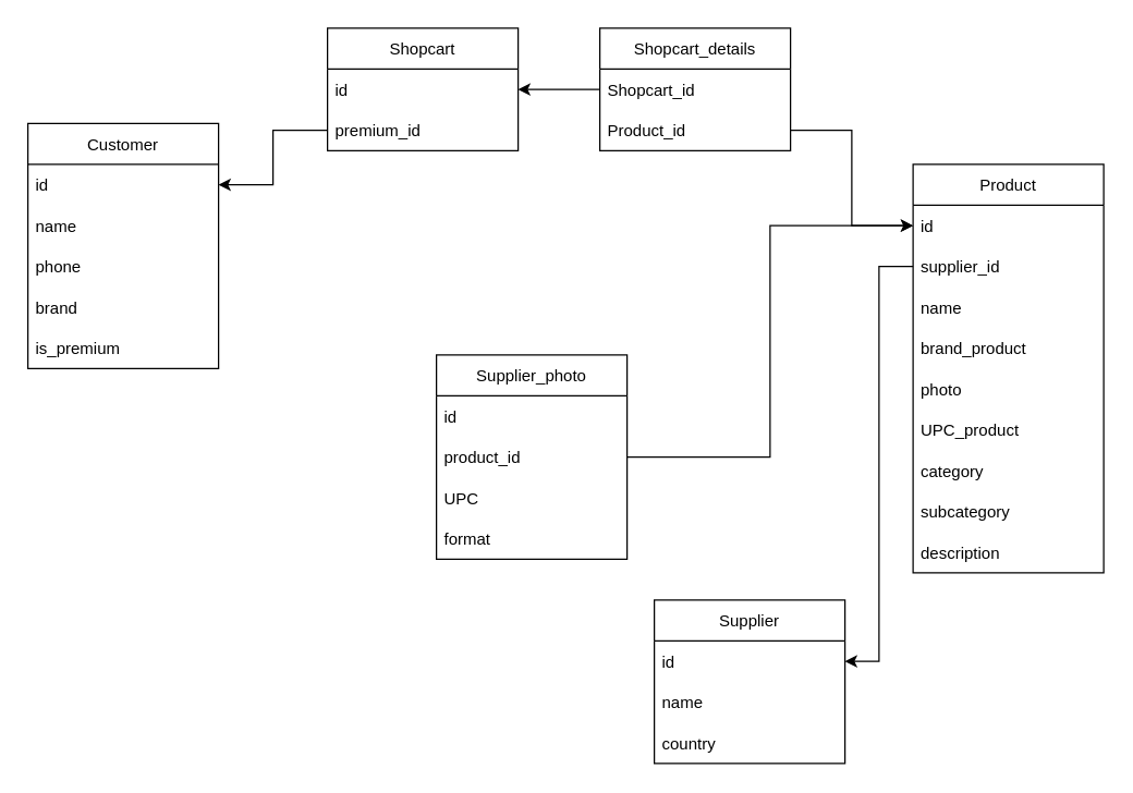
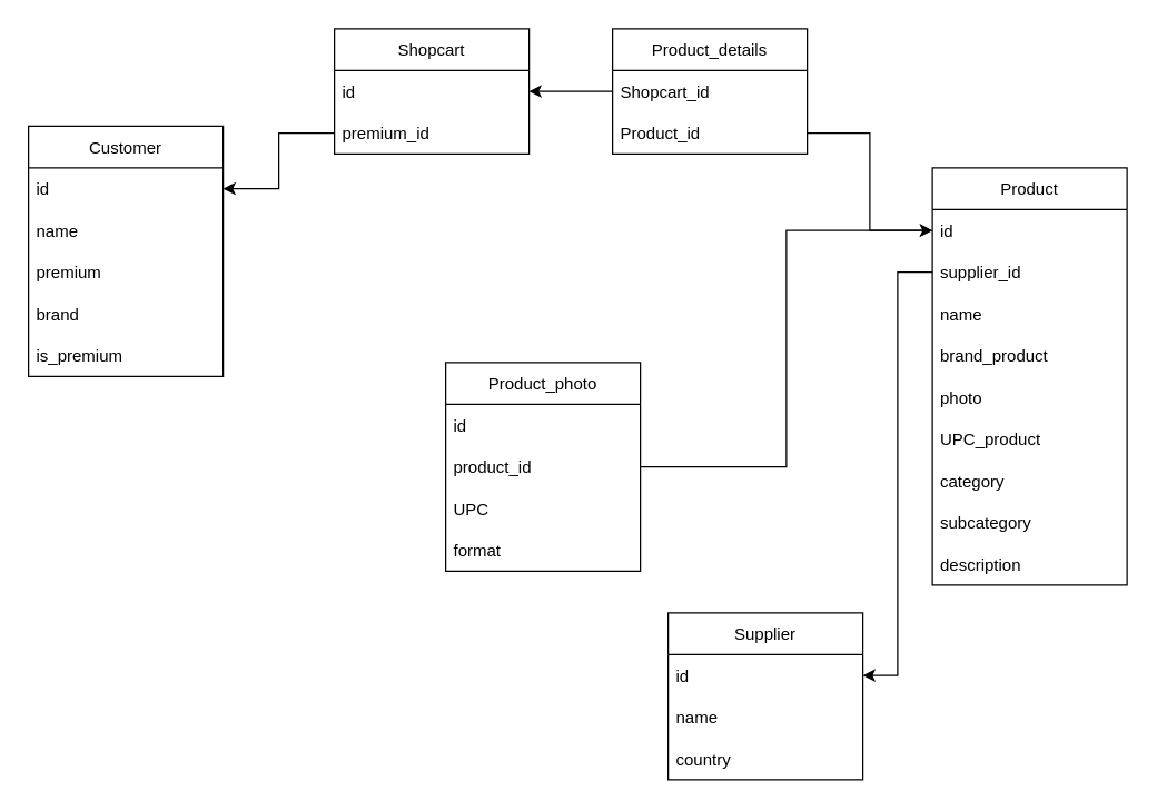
  <mxCell id="0" />
  <mxCell id="1" parent="0" />
  <mxCell id="2" value="Customer" style="swimlane;fontStyle=0;childLayout=stackLayout;horizontal=1;startSize=30;horizontalStack=0;resizeParent=1;resizeParentMax=0;resizeLast=0;collapsible=1;marginBottom=0;shadow=0;" vertex="1" parent="1"><mxGeometry x="20" y="90" width="140" height="180" as="geometry" /></mxCell>
  <mxCell id="3" value="id" style="text;strokeColor=none;fillColor=none;align=left;verticalAlign=middle;spacingLeft=4;spacingRight=4;overflow=hidden;points=[[0,0.5],[1,0.5]];portConstraint=eastwest;rotatable=0;" vertex="1" parent="2"><mxGeometry y="30" width="140" height="30" as="geometry" /></mxCell>
  <mxCell id="4" value="name" style="text;strokeColor=none;fillColor=none;align=left;verticalAlign=middle;spacingLeft=4;spacingRight=4;overflow=hidden;points=[[0,0.5],[1,0.5]];portConstraint=eastwest;rotatable=0;" vertex="1" parent="2"><mxGeometry y="60" width="140" height="30" as="geometry" /></mxCell>
- <mxCell id="5" value="phone" style="text;strokeColor=none;fillColor=none;align=left;verticalAlign=middle;spacingLeft=4;spacingRight=4;overflow=hidden;points=[[0,0.5],[1,0.5]];portConstraint=eastwest;rotatable=0;" vertex="1" parent="2"><mxGeometry y="90" width="140" height="30" as="geometry" /></mxCell>
+ <mxCell id="5" value="premium" style="text;strokeColor=none;fillColor=none;align=left;verticalAlign=middle;spacingLeft=4;spacingRight=4;overflow=hidden;points=[[0,0.5],[1,0.5]];portConstraint=eastwest;rotatable=0;" vertex="1" parent="2"><mxGeometry y="90" width="140" height="30" as="geometry" /></mxCell>
  <mxCell id="6" value="brand" style="text;strokeColor=none;fillColor=none;align=left;verticalAlign=middle;spacingLeft=4;spacingRight=4;overflow=hidden;points=[[0,0.5],[1,0.5]];portConstraint=eastwest;rotatable=0;" vertex="1" parent="2"><mxGeometry y="120" width="140" height="30" as="geometry" /></mxCell>
  <mxCell id="7" value="is_premium" style="text;strokeColor=none;fillColor=none;align=left;verticalAlign=middle;spacingLeft=4;spacingRight=4;overflow=hidden;points=[[0,0.5],[1,0.5]];portConstraint=eastwest;rotatable=0;" vertex="1" parent="2"><mxGeometry y="150" width="140" height="30" as="geometry" /></mxCell>
  <mxCell id="8" value="Supplier" style="swimlane;fontStyle=0;childLayout=stackLayout;horizontal=1;startSize=30;horizontalStack=0;resizeParent=1;resizeParentMax=0;resizeLast=0;collapsible=1;marginBottom=0;shadow=0;" vertex="1" parent="1"><mxGeometry x="480" y="440" width="140" height="120" as="geometry" /></mxCell>
  <mxCell id="9" value="id" style="text;strokeColor=none;fillColor=none;align=left;verticalAlign=middle;spacingLeft=4;spacingRight=4;overflow=hidden;points=[[0,0.5],[1,0.5]];portConstraint=eastwest;rotatable=0;shadow=0;" vertex="1" parent="8"><mxGeometry y="30" width="140" height="30" as="geometry" /></mxCell>
  <mxCell id="10" value="name" style="text;strokeColor=none;fillColor=none;align=left;verticalAlign=middle;spacingLeft=4;spacingRight=4;overflow=hidden;points=[[0,0.5],[1,0.5]];portConstraint=eastwest;rotatable=0;shadow=0;" vertex="1" parent="8"><mxGeometry y="60" width="140" height="30" as="geometry" /></mxCell>
  <mxCell id="11" value="country" style="text;strokeColor=none;fillColor=none;align=left;verticalAlign=middle;spacingLeft=4;spacingRight=4;overflow=hidden;points=[[0,0.5],[1,0.5]];portConstraint=eastwest;rotatable=0;shadow=0;" vertex="1" parent="8"><mxGeometry y="90" width="140" height="30" as="geometry" /></mxCell>
  <mxCell id="12" value="Product" style="swimlane;fontStyle=0;childLayout=stackLayout;horizontal=1;startSize=30;horizontalStack=0;resizeParent=1;resizeParentMax=0;resizeLast=0;collapsible=1;marginBottom=0;shadow=0;" vertex="1" parent="1"><mxGeometry x="670" y="120" width="140" height="300" as="geometry" /></mxCell>
  <mxCell id="13" value="id" style="text;strokeColor=none;fillColor=none;align=left;verticalAlign=middle;spacingLeft=4;spacingRight=4;overflow=hidden;points=[[0,0.5],[1,0.5]];portConstraint=eastwest;rotatable=0;shadow=0;" vertex="1" parent="12"><mxGeometry y="30" width="140" height="30" as="geometry" /></mxCell>
  <mxCell id="14" value="supplier_id" style="text;strokeColor=none;fillColor=none;align=left;verticalAlign=middle;spacingLeft=4;spacingRight=4;overflow=hidden;points=[[0,0.5],[1,0.5]];portConstraint=eastwest;rotatable=0;shadow=0;" vertex="1" parent="12"><mxGeometry y="60" width="140" height="30" as="geometry" /></mxCell>
  <mxCell id="15" value="name" style="text;strokeColor=none;fillColor=none;align=left;verticalAlign=middle;spacingLeft=4;spacingRight=4;overflow=hidden;points=[[0,0.5],[1,0.5]];portConstraint=eastwest;rotatable=0;shadow=0;" vertex="1" parent="12"><mxGeometry y="90" width="140" height="30" as="geometry" /></mxCell>
  <mxCell id="16" value="brand_product" style="text;strokeColor=none;fillColor=none;align=left;verticalAlign=middle;spacingLeft=4;spacingRight=4;overflow=hidden;points=[[0,0.5],[1,0.5]];portConstraint=eastwest;rotatable=0;shadow=0;" vertex="1" parent="12"><mxGeometry y="120" width="140" height="30" as="geometry" /></mxCell>
  <mxCell id="17" value="photo" style="text;strokeColor=none;fillColor=none;align=left;verticalAlign=middle;spacingLeft=4;spacingRight=4;overflow=hidden;points=[[0,0.5],[1,0.5]];portConstraint=eastwest;rotatable=0;shadow=0;" vertex="1" parent="12"><mxGeometry y="150" width="140" height="30" as="geometry" /></mxCell>
  <mxCell id="18" value="UPC_product" style="text;strokeColor=none;fillColor=none;align=left;verticalAlign=middle;spacingLeft=4;spacingRight=4;overflow=hidden;points=[[0,0.5],[1,0.5]];portConstraint=eastwest;rotatable=0;shadow=0;" vertex="1" parent="12"><mxGeometry y="180" width="140" height="30" as="geometry" /></mxCell>
  <mxCell id="19" value="category" style="text;strokeColor=none;fillColor=none;align=left;verticalAlign=middle;spacingLeft=4;spacingRight=4;overflow=hidden;points=[[0,0.5],[1,0.5]];portConstraint=eastwest;rotatable=0;shadow=0;" vertex="1" parent="12"><mxGeometry y="210" width="140" height="30" as="geometry" /></mxCell>
  <mxCell id="20" value="subcategory" style="text;strokeColor=none;fillColor=none;align=left;verticalAlign=middle;spacingLeft=4;spacingRight=4;overflow=hidden;points=[[0,0.5],[1,0.5]];portConstraint=eastwest;rotatable=0;shadow=0;" vertex="1" parent="12"><mxGeometry y="240" width="140" height="30" as="geometry" /></mxCell>
  <mxCell id="21" value="description" style="text;strokeColor=none;fillColor=none;align=left;verticalAlign=middle;spacingLeft=4;spacingRight=4;overflow=hidden;points=[[0,0.5],[1,0.5]];portConstraint=eastwest;rotatable=0;shadow=0;" vertex="1" parent="12"><mxGeometry y="270" width="140" height="30" as="geometry" /></mxCell>
- <mxCell id="22" value="Supplier_photo" style="swimlane;fontStyle=0;childLayout=stackLayout;horizontal=1;startSize=30;horizontalStack=0;resizeParent=1;resizeParentMax=0;resizeLast=0;collapsible=1;marginBottom=0;shadow=0;" vertex="1" parent="1"><mxGeometry x="320" y="260" width="140" height="150" as="geometry" /></mxCell>
+ <mxCell id="22" value="Product_photo" style="swimlane;fontStyle=0;childLayout=stackLayout;horizontal=1;startSize=30;horizontalStack=0;resizeParent=1;resizeParentMax=0;resizeLast=0;collapsible=1;marginBottom=0;shadow=0;" vertex="1" parent="1"><mxGeometry x="320" y="260" width="140" height="150" as="geometry" /></mxCell>
  <mxCell id="23" value="id" style="text;strokeColor=none;fillColor=none;align=left;verticalAlign=middle;spacingLeft=4;spacingRight=4;overflow=hidden;points=[[0,0.5],[1,0.5]];portConstraint=eastwest;rotatable=0;shadow=0;" vertex="1" parent="22"><mxGeometry y="30" width="140" height="30" as="geometry" /></mxCell>
  <mxCell id="24" value="product_id" style="text;strokeColor=none;fillColor=none;align=left;verticalAlign=middle;spacingLeft=4;spacingRight=4;overflow=hidden;points=[[0,0.5],[1,0.5]];portConstraint=eastwest;rotatable=0;shadow=0;" vertex="1" parent="22"><mxGeometry y="60" width="140" height="30" as="geometry" /></mxCell>
  <mxCell id="25" value="UPC" style="text;strokeColor=none;fillColor=none;align=left;verticalAlign=middle;spacingLeft=4;spacingRight=4;overflow=hidden;points=[[0,0.5],[1,0.5]];portConstraint=eastwest;rotatable=0;shadow=0;" vertex="1" parent="22"><mxGeometry y="90" width="140" height="30" as="geometry" /></mxCell>
  <mxCell id="26" value="format" style="text;strokeColor=none;fillColor=none;align=left;verticalAlign=middle;spacingLeft=4;spacingRight=4;overflow=hidden;points=[[0,0.5],[1,0.5]];portConstraint=eastwest;rotatable=0;shadow=0;" vertex="1" parent="22"><mxGeometry y="120" width="140" height="30" as="geometry" /></mxCell>
  <mxCell id="27" value="Shopcart" style="swimlane;fontStyle=0;childLayout=stackLayout;horizontal=1;startSize=30;horizontalStack=0;resizeParent=1;resizeParentMax=0;resizeLast=0;collapsible=1;marginBottom=0;shadow=0;" vertex="1" parent="1"><mxGeometry x="240" y="20" width="140" height="90" as="geometry" /></mxCell>
  <mxCell id="28" value="id" style="text;strokeColor=none;fillColor=none;align=left;verticalAlign=middle;spacingLeft=4;spacingRight=4;overflow=hidden;points=[[0,0.5],[1,0.5]];portConstraint=eastwest;rotatable=0;shadow=0;" vertex="1" parent="27"><mxGeometry y="30" width="140" height="30" as="geometry" /></mxCell>
  <mxCell id="29" value="premium_id" style="text;strokeColor=none;fillColor=none;align=left;verticalAlign=middle;spacingLeft=4;spacingRight=4;overflow=hidden;points=[[0,0.5],[1,0.5]];portConstraint=eastwest;rotatable=0;shadow=0;" vertex="1" parent="27"><mxGeometry y="60" width="140" height="30" as="geometry" /></mxCell>
- <mxCell id="30" value="Shopcart_details" style="swimlane;fontStyle=0;childLayout=stackLayout;horizontal=1;startSize=30;horizontalStack=0;resizeParent=1;resizeParentMax=0;resizeLast=0;collapsible=1;marginBottom=0;shadow=0;" vertex="1" parent="1"><mxGeometry x="440" y="20" width="140" height="90" as="geometry" /></mxCell>
+ <mxCell id="30" value="Product_details" style="swimlane;fontStyle=0;childLayout=stackLayout;horizontal=1;startSize=30;horizontalStack=0;resizeParent=1;resizeParentMax=0;resizeLast=0;collapsible=1;marginBottom=0;shadow=0;" vertex="1" parent="1"><mxGeometry x="440" y="20" width="140" height="90" as="geometry" /></mxCell>
  <mxCell id="31" value="Shopcart_id" style="text;strokeColor=none;fillColor=none;align=left;verticalAlign=middle;spacingLeft=4;spacingRight=4;overflow=hidden;points=[[0,0.5],[1,0.5]];portConstraint=eastwest;rotatable=0;shadow=0;" vertex="1" parent="30"><mxGeometry y="30" width="140" height="30" as="geometry" /></mxCell>
  <mxCell id="32" value="Product_id" style="text;strokeColor=none;fillColor=none;align=left;verticalAlign=middle;spacingLeft=4;spacingRight=4;overflow=hidden;points=[[0,0.5],[1,0.5]];portConstraint=eastwest;rotatable=0;shadow=0;" vertex="1" parent="30"><mxGeometry y="60" width="140" height="30" as="geometry" /></mxCell>
  <mxCell id="33" style="edgeStyle=none;rounded=0;orthogonalLoop=1;jettySize=auto;html=1;entryX=1;entryY=0.5;entryDx=0;entryDy=0;" edge="1" parent="1" source="31" target="28"><mxGeometry relative="1" as="geometry" /></mxCell>
  <mxCell id="34" style="edgeStyle=elbowEdgeStyle;rounded=0;orthogonalLoop=1;jettySize=auto;html=1;entryX=0;entryY=0.5;entryDx=0;entryDy=0;" edge="1" parent="1" source="32" target="13"><mxGeometry relative="1" as="geometry"><mxPoint x="610" y="170" as="targetPoint" /></mxGeometry></mxCell>
  <mxCell id="35" style="edgeStyle=elbowEdgeStyle;rounded=0;orthogonalLoop=1;jettySize=auto;html=1;entryX=1;entryY=0.5;entryDx=0;entryDy=0;" edge="1" parent="1" source="14" target="9"><mxGeometry relative="1" as="geometry" /></mxCell>
  <mxCell id="36" style="edgeStyle=elbowEdgeStyle;rounded=0;orthogonalLoop=1;jettySize=auto;html=1;entryX=0;entryY=0.5;entryDx=0;entryDy=0;" edge="1" parent="1" source="24" target="13"><mxGeometry relative="1" as="geometry" /></mxCell>
  <mxCell id="37" style="edgeStyle=elbowEdgeStyle;rounded=0;orthogonalLoop=1;jettySize=auto;html=1;entryX=1;entryY=0.5;entryDx=0;entryDy=0;" edge="1" parent="1" source="29" target="3"><mxGeometry relative="1" as="geometry" /></mxCell>
